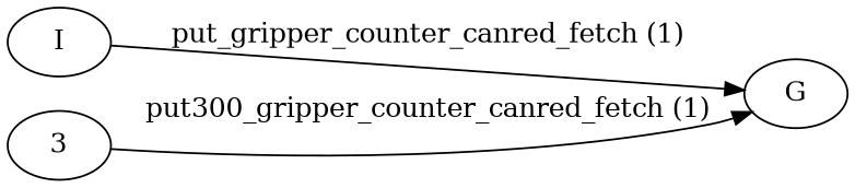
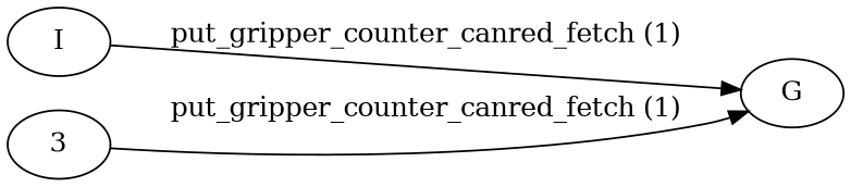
  digraph {
    rankdir=LR
    n1 [label=I]
    n2 [label=G]
    3
    n1 -> n2 [label="put_gripper_counter_canred_fetch (1)"]
-   3 -> n2 [label="put300_gripper_counter_canred_fetch (1)"]
+   3 -> n2 [label="put_gripper_counter_canred_fetch (1)"]
  }
